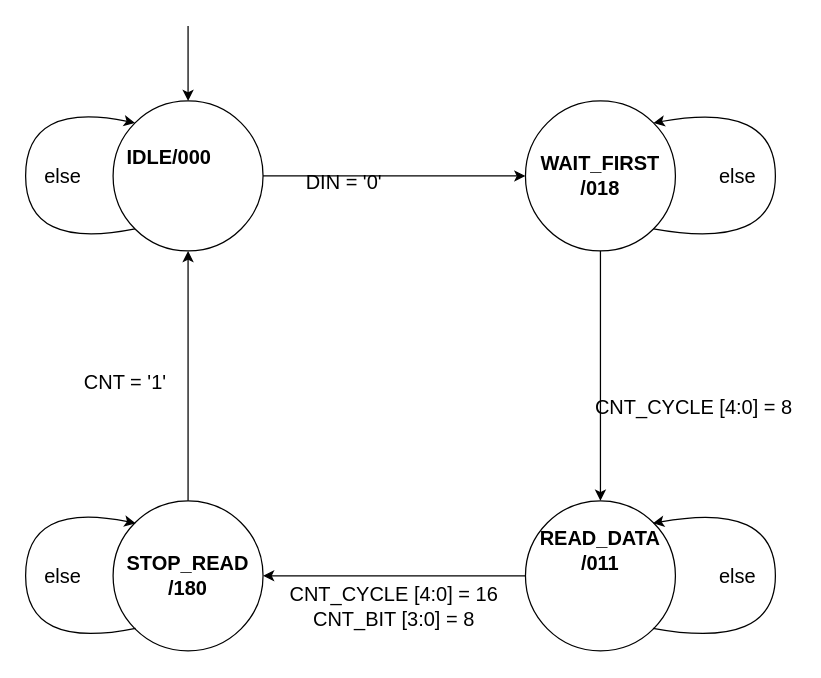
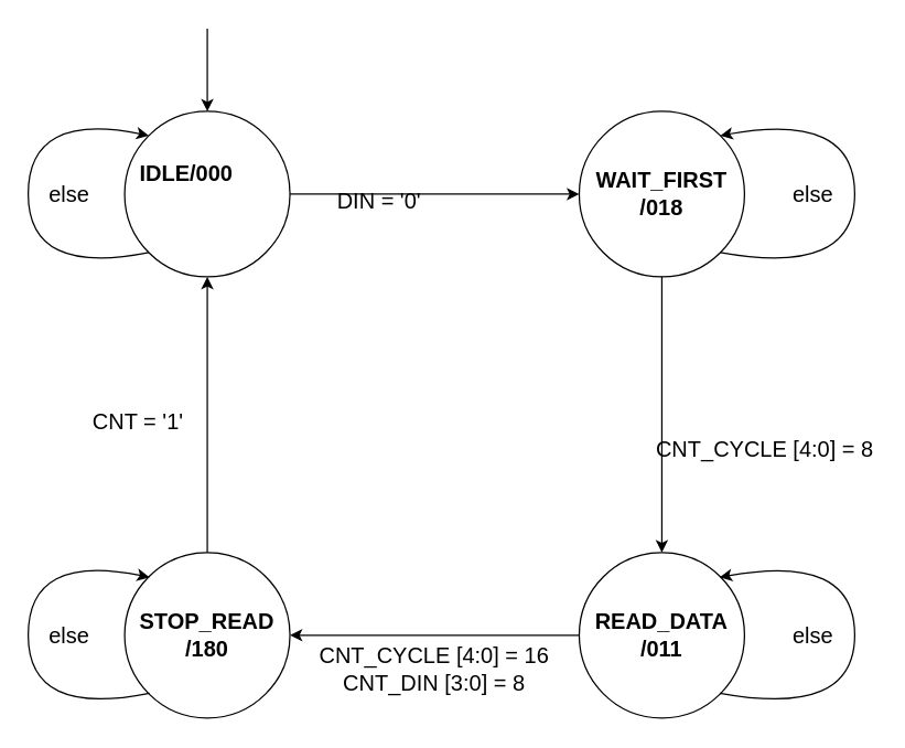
  <mxCell id="0" />
  <mxCell id="1" parent="0" />
  <mxCell id="2" value="" style="ellipse;whiteSpace=wrap;html=1;" vertex="1" parent="1"><mxGeometry x="90" y="80" width="120" height="120" as="geometry" /></mxCell>
  <mxCell id="3" value="&lt;font style=&quot;font-size: 16px;&quot;&gt;&lt;b&gt;IDLE/000&lt;/b&gt;&lt;/font&gt;" style="text;html=1;align=center;verticalAlign=middle;whiteSpace=wrap;rounded=0;" vertex="1" parent="1"><mxGeometry x="95" y="110" width="80" height="30" as="geometry" /></mxCell>
  <mxCell id="4" value="" style="endArrow=classic;html=1;rounded=0;entryX=0.5;entryY=0;entryDx=0;entryDy=0;" edge="1" parent="1" target="2"><mxGeometry width="50" height="50" relative="1" as="geometry"><mxPoint x="150" y="20" as="sourcePoint" /><mxPoint x="430" y="370" as="targetPoint" /></mxGeometry></mxCell>
  <mxCell id="5" value="" style="curved=1;endArrow=classic;html=1;rounded=0;exitX=0;exitY=1;exitDx=0;exitDy=0;entryX=0;entryY=0;entryDx=0;entryDy=0;" edge="1" parent="1" source="2" target="2"><mxGeometry width="50" height="50" relative="1" as="geometry"><mxPoint x="380" y="420" as="sourcePoint" /><mxPoint x="430" y="370" as="targetPoint" /><Array as="points"><mxPoint x="20" y="200" /><mxPoint x="20" y="80" /></Array></mxGeometry></mxCell>
  <mxCell id="6" value="" style="endArrow=classic;html=1;rounded=0;exitX=1;exitY=0.5;exitDx=0;exitDy=0;" edge="1" parent="1" source="2"><mxGeometry width="50" height="50" relative="1" as="geometry"><mxPoint x="380" y="420" as="sourcePoint" /><mxPoint x="420" y="140" as="targetPoint" /></mxGeometry></mxCell>
  <mxCell id="7" value="&lt;font style=&quot;font-size: 16px;&quot;&gt;DIN = '0'&lt;br&gt;&lt;/font&gt;" style="text;html=1;align=center;verticalAlign=middle;whiteSpace=wrap;rounded=0;" vertex="1" parent="1"><mxGeometry x="235" y="130" width="80" height="30" as="geometry" /></mxCell>
  <mxCell id="8" value="" style="ellipse;whiteSpace=wrap;html=1;" vertex="1" parent="1"><mxGeometry x="420" y="80" width="120" height="120" as="geometry" /></mxCell>
  <mxCell id="9" value="&lt;div&gt;&lt;font style=&quot;font-size: 16px;&quot;&gt;&lt;b&gt;WAIT_FIRST&lt;/b&gt;&lt;/font&gt;&lt;/div&gt;&lt;div&gt;&lt;font style=&quot;font-size: 16px;&quot;&gt;&lt;b&gt;/018&lt;/b&gt;&lt;/font&gt;&lt;/div&gt;" style="text;html=1;align=center;verticalAlign=middle;whiteSpace=wrap;rounded=0;" vertex="1" parent="1"><mxGeometry x="425" y="117.5" width="110" height="45" as="geometry" /></mxCell>
  <mxCell id="10" value="&lt;font style=&quot;font-size: 16px;&quot;&gt;else&lt;/font&gt;" style="text;html=1;align=center;verticalAlign=middle;whiteSpace=wrap;rounded=0;" vertex="1" parent="1"><mxGeometry x="20" y="125" width="60" height="30" as="geometry" /></mxCell>
  <mxCell id="11" value="" style="curved=1;endArrow=classic;html=1;rounded=0;exitX=1;exitY=1;exitDx=0;exitDy=0;entryX=1;entryY=0;entryDx=0;entryDy=0;" edge="1" parent="1" source="8" target="8"><mxGeometry width="50" height="50" relative="1" as="geometry"><mxPoint x="118" y="192" as="sourcePoint" /><mxPoint x="118" y="108" as="targetPoint" /><Array as="points"><mxPoint x="620" y="200" /><mxPoint x="620" y="80" /></Array></mxGeometry></mxCell>
  <mxCell id="12" value="&lt;font style=&quot;font-size: 16px;&quot;&gt;else&lt;/font&gt;" style="text;html=1;align=center;verticalAlign=middle;whiteSpace=wrap;rounded=0;" vertex="1" parent="1"><mxGeometry x="560" y="125" width="60" height="30" as="geometry" /></mxCell>
  <mxCell id="13" value="" style="ellipse;whiteSpace=wrap;html=1;" vertex="1" parent="1"><mxGeometry x="420" y="400" width="120" height="120" as="geometry" /></mxCell>
  <mxCell id="14" value="" style="endArrow=classic;html=1;rounded=0;exitX=0.5;exitY=1;exitDx=0;exitDy=0;entryX=0.5;entryY=0;entryDx=0;entryDy=0;" edge="1" parent="1" source="8" target="13"><mxGeometry width="50" height="50" relative="1" as="geometry"><mxPoint x="390" y="300" as="sourcePoint" /><mxPoint x="600" y="300" as="targetPoint" /></mxGeometry></mxCell>
  <mxCell id="15" value="" style="curved=1;endArrow=classic;html=1;rounded=0;exitX=1;exitY=1;exitDx=0;exitDy=0;entryX=1;entryY=0;entryDx=0;entryDy=0;" edge="1" parent="1"><mxGeometry width="50" height="50" relative="1" as="geometry"><mxPoint x="522" y="502" as="sourcePoint" /><mxPoint x="522" y="418" as="targetPoint" /><Array as="points"><mxPoint x="620" y="520" /><mxPoint x="620" y="400" /></Array></mxGeometry></mxCell>
  <mxCell id="16" value="&lt;font style=&quot;font-size: 16px;&quot;&gt;else&lt;/font&gt;" style="text;html=1;align=center;verticalAlign=middle;whiteSpace=wrap;rounded=0;" vertex="1" parent="1"><mxGeometry x="560" y="445" width="60" height="30" as="geometry" /></mxCell>
  <mxCell id="17" value="&lt;font style=&quot;font-size: 16px;&quot;&gt;CNT_CYCLE [4:0] = 8&lt;br&gt;&lt;/font&gt;" style="text;html=1;align=center;verticalAlign=middle;whiteSpace=wrap;rounded=0;" vertex="1" parent="1"><mxGeometry x="475" y="310" width="160" height="30" as="geometry" /></mxCell>
- <mxCell id="18" value="&lt;div style=&quot;font-size: 16px;&quot;&gt;&lt;font style=&quot;font-size: 16px;&quot;&gt;&lt;b&gt;READ_DATA&lt;/b&gt;&lt;/font&gt;&lt;/div&gt;&lt;div style=&quot;font-size: 16px;&quot;&gt;&lt;font style=&quot;font-size: 16px;&quot;&gt;&lt;b&gt;&lt;font style=&quot;font-size: 16px;&quot;&gt;/011&lt;/font&gt;&lt;br&gt;&lt;/b&gt;&lt;/font&gt;&lt;/div&gt;" style="text;html=1;align=center;verticalAlign=middle;whiteSpace=wrap;rounded=0;" vertex="1" parent="1"><mxGeometry x="425" y="417.5" width="110" height="45" as="geometry" /></mxCell>
+ <mxCell id="18" value="&lt;div style=&quot;font-size: 16px;&quot;&gt;&lt;font style=&quot;font-size: 16px;&quot;&gt;&lt;b&gt;READ_DATA&lt;/b&gt;&lt;/font&gt;&lt;/div&gt;&lt;div style=&quot;font-size: 16px;&quot;&gt;&lt;font style=&quot;font-size: 16px;&quot;&gt;&lt;b&gt;&lt;font style=&quot;font-size: 16px;&quot;&gt;/011&lt;/font&gt;&lt;br&gt;&lt;/b&gt;&lt;/font&gt;&lt;/div&gt;" style="text;html=1;align=center;verticalAlign=middle;whiteSpace=wrap;rounded=0;" vertex="1" parent="1"><mxGeometry x="425" y="437.5" width="110" height="45" as="geometry" /></mxCell>
  <mxCell id="19" value="" style="endArrow=classic;html=1;rounded=0;entryX=1;entryY=0.5;entryDx=0;entryDy=0;exitX=0;exitY=0.5;exitDx=0;exitDy=0;" edge="1" parent="1" source="13" target="20"><mxGeometry width="50" height="50" relative="1" as="geometry"><mxPoint x="380" y="540" as="sourcePoint" /><mxPoint x="420" y="459.5" as="targetPoint" /></mxGeometry></mxCell>
  <mxCell id="20" value="" style="ellipse;whiteSpace=wrap;html=1;" vertex="1" parent="1"><mxGeometry x="90" y="400" width="120" height="120" as="geometry" /></mxCell>
  <mxCell id="21" value="" style="endArrow=classic;html=1;rounded=0;exitX=0.5;exitY=0;exitDx=0;exitDy=0;entryX=0.5;entryY=1;entryDx=0;entryDy=0;" edge="1" parent="1" source="20" target="2"><mxGeometry width="50" height="50" relative="1" as="geometry"><mxPoint x="490" y="210" as="sourcePoint" /><mxPoint x="490" y="410" as="targetPoint" /></mxGeometry></mxCell>
- <mxCell id="22" value="&lt;font style=&quot;font-size: 16px;&quot;&gt;CNT_CYCLE [4:0] = 16&lt;br&gt;CNT_BIT [3:0] = 8&lt;br&gt;&lt;/font&gt;" style="text;html=1;align=center;verticalAlign=middle;whiteSpace=wrap;rounded=0;" vertex="1" parent="1"><mxGeometry x="230" y="470" width="170" height="30" as="geometry" /></mxCell>
+ <mxCell id="22" value="&lt;font style=&quot;font-size: 16px;&quot;&gt;CNT_CYCLE [4:0] = 16&lt;br&gt;CNT_DIN [3:0] = 8&lt;br&gt;&lt;/font&gt;" style="text;html=1;align=center;verticalAlign=middle;whiteSpace=wrap;rounded=0;" vertex="1" parent="1"><mxGeometry x="230" y="470" width="170" height="30" as="geometry" /></mxCell>
  <mxCell id="23" value="&lt;div&gt;&lt;b&gt;&lt;font style=&quot;font-size: 16px;&quot;&gt;STOP_READ&lt;/font&gt;&lt;/b&gt;&lt;/div&gt;&lt;div&gt;&lt;b&gt;&lt;font style=&quot;font-size: 16px;&quot;&gt;/180&lt;/font&gt;&lt;/b&gt;&lt;/div&gt;" style="text;html=1;align=center;verticalAlign=middle;whiteSpace=wrap;rounded=0;" vertex="1" parent="1"><mxGeometry x="95" y="437.5" width="110" height="45" as="geometry" /></mxCell>
  <mxCell id="24" value="" style="curved=1;endArrow=classic;html=1;rounded=0;exitX=0;exitY=1;exitDx=0;exitDy=0;entryX=0;entryY=0;entryDx=0;entryDy=0;" edge="1" parent="1"><mxGeometry width="50" height="50" relative="1" as="geometry"><mxPoint x="108" y="502" as="sourcePoint" /><mxPoint x="108" y="418" as="targetPoint" /><Array as="points"><mxPoint x="20" y="520" /><mxPoint x="20" y="400" /></Array></mxGeometry></mxCell>
  <mxCell id="25" value="&lt;font style=&quot;font-size: 16px;&quot;&gt;else&lt;/font&gt;" style="text;html=1;align=center;verticalAlign=middle;whiteSpace=wrap;rounded=0;" vertex="1" parent="1"><mxGeometry x="20" y="445" width="60" height="30" as="geometry" /></mxCell>
  <mxCell id="26" value="&lt;font style=&quot;font-size: 16px;&quot;&gt;CNT = '1'&lt;br&gt;&lt;/font&gt;" style="text;html=1;align=center;verticalAlign=middle;whiteSpace=wrap;rounded=0;" vertex="1" parent="1"><mxGeometry x="60" y="290" width="80" height="30" as="geometry" /></mxCell>
